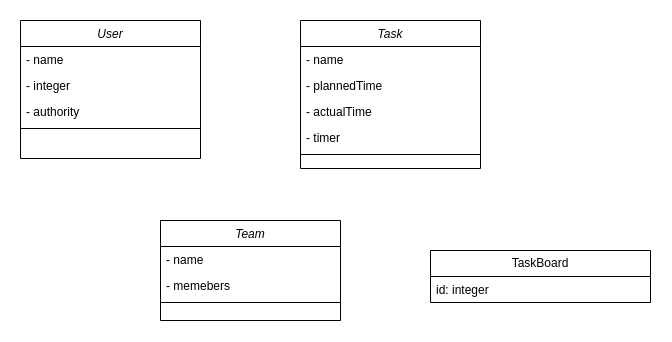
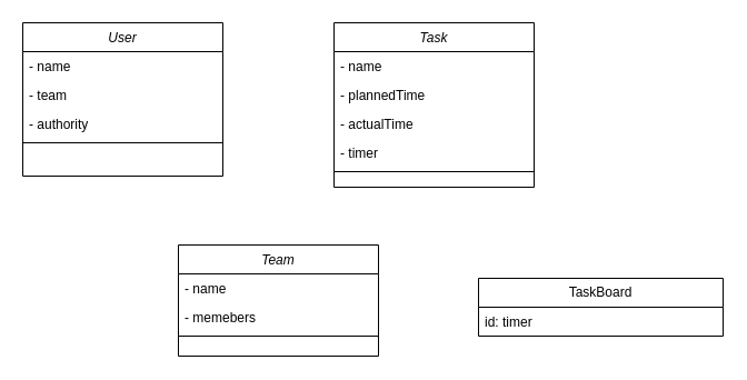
  <mxCell id="0" />
  <mxCell id="1" parent="0" />
  <mxCell id="2" value="User" style="swimlane;fontStyle=2;align=center;verticalAlign=top;childLayout=stackLayout;horizontal=1;startSize=26;horizontalStack=0;resizeParent=1;resizeLast=0;collapsible=1;marginBottom=0;rounded=0;shadow=0;strokeWidth=1;" parent="1" vertex="1"><mxGeometry x="20" y="20" width="180" height="138" as="geometry"><mxRectangle x="230" y="140" width="160" height="26" as="alternateBounds" /></mxGeometry></mxCell>
  <mxCell id="3" value="- name" style="text;align=left;verticalAlign=top;spacingLeft=4;spacingRight=4;overflow=hidden;rotatable=0;points=[[0,0.5],[1,0.5]];portConstraint=eastwest;rounded=0;shadow=0;html=0;" parent="2" vertex="1"><mxGeometry y="26" width="180" height="26" as="geometry" /></mxCell>
- <mxCell id="4" value="- integer" style="text;align=left;verticalAlign=top;spacingLeft=4;spacingRight=4;overflow=hidden;rotatable=0;points=[[0,0.5],[1,0.5]];portConstraint=eastwest;rounded=0;shadow=0;html=0;" parent="2" vertex="1"><mxGeometry y="52" width="180" height="26" as="geometry" /></mxCell>
+ <mxCell id="4" value="- team" style="text;align=left;verticalAlign=top;spacingLeft=4;spacingRight=4;overflow=hidden;rotatable=0;points=[[0,0.5],[1,0.5]];portConstraint=eastwest;rounded=0;shadow=0;html=0;" parent="2" vertex="1"><mxGeometry y="52" width="180" height="26" as="geometry" /></mxCell>
  <mxCell id="5" value="- authority" style="text;align=left;verticalAlign=top;spacingLeft=4;spacingRight=4;overflow=hidden;rotatable=0;points=[[0,0.5],[1,0.5]];portConstraint=eastwest;rounded=0;shadow=0;html=0;" parent="2" vertex="1"><mxGeometry y="78" width="180" height="26" as="geometry" /></mxCell>
  <mxCell id="6" value="" style="line;html=1;strokeWidth=1;align=left;verticalAlign=middle;spacingTop=-1;spacingLeft=3;spacingRight=3;rotatable=0;labelPosition=right;points=[];portConstraint=eastwest;" parent="2" vertex="1"><mxGeometry y="104" width="180" height="8" as="geometry" /></mxCell>
  <mxCell id="7" value="Task" style="swimlane;fontStyle=2;align=center;verticalAlign=top;childLayout=stackLayout;horizontal=1;startSize=26;horizontalStack=0;resizeParent=1;resizeLast=0;collapsible=1;marginBottom=0;rounded=0;shadow=0;strokeWidth=1;" parent="1" vertex="1"><mxGeometry x="300" y="20" width="180" height="148" as="geometry"><mxRectangle x="230" y="140" width="160" height="26" as="alternateBounds" /></mxGeometry></mxCell>
  <mxCell id="8" value="- name" style="text;align=left;verticalAlign=top;spacingLeft=4;spacingRight=4;overflow=hidden;rotatable=0;points=[[0,0.5],[1,0.5]];portConstraint=eastwest;rounded=0;shadow=0;html=0;" parent="7" vertex="1"><mxGeometry y="26" width="180" height="26" as="geometry" /></mxCell>
  <mxCell id="9" value="- plannedTime" style="text;align=left;verticalAlign=top;spacingLeft=4;spacingRight=4;overflow=hidden;rotatable=0;points=[[0,0.5],[1,0.5]];portConstraint=eastwest;rounded=0;shadow=0;html=0;" parent="7" vertex="1"><mxGeometry y="52" width="180" height="26" as="geometry" /></mxCell>
  <mxCell id="10" value="- actualTime" style="text;align=left;verticalAlign=top;spacingLeft=4;spacingRight=4;overflow=hidden;rotatable=0;points=[[0,0.5],[1,0.5]];portConstraint=eastwest;rounded=0;shadow=0;html=0;" parent="7" vertex="1"><mxGeometry y="78" width="180" height="26" as="geometry" /></mxCell>
  <mxCell id="11" value="- timer" style="text;align=left;verticalAlign=top;spacingLeft=4;spacingRight=4;overflow=hidden;rotatable=0;points=[[0,0.5],[1,0.5]];portConstraint=eastwest;rounded=0;shadow=0;html=0;" parent="7" vertex="1"><mxGeometry y="104" width="180" height="26" as="geometry" /></mxCell>
  <mxCell id="12" value="" style="line;html=1;strokeWidth=1;align=left;verticalAlign=middle;spacingTop=-1;spacingLeft=3;spacingRight=3;rotatable=0;labelPosition=right;points=[];portConstraint=eastwest;" parent="7" vertex="1"><mxGeometry y="130" width="180" height="8" as="geometry" /></mxCell>
  <mxCell id="13" value="Team" style="swimlane;fontStyle=2;align=center;verticalAlign=top;childLayout=stackLayout;horizontal=1;startSize=26;horizontalStack=0;resizeParent=1;resizeLast=0;collapsible=1;marginBottom=0;rounded=0;shadow=0;strokeWidth=1;" parent="1" vertex="1"><mxGeometry x="160" y="220" width="180" height="100" as="geometry"><mxRectangle x="230" y="140" width="160" height="26" as="alternateBounds" /></mxGeometry></mxCell>
  <mxCell id="14" value="- name" style="text;align=left;verticalAlign=top;spacingLeft=4;spacingRight=4;overflow=hidden;rotatable=0;points=[[0,0.5],[1,0.5]];portConstraint=eastwest;rounded=0;shadow=0;html=0;" parent="13" vertex="1"><mxGeometry y="26" width="180" height="26" as="geometry" /></mxCell>
  <mxCell id="15" value="- memebers" style="text;align=left;verticalAlign=top;spacingLeft=4;spacingRight=4;overflow=hidden;rotatable=0;points=[[0,0.5],[1,0.5]];portConstraint=eastwest;rounded=0;shadow=0;html=0;" parent="13" vertex="1"><mxGeometry y="52" width="180" height="26" as="geometry" /></mxCell>
  <mxCell id="16" value="" style="line;html=1;strokeWidth=1;align=left;verticalAlign=middle;spacingTop=-1;spacingLeft=3;spacingRight=3;rotatable=0;labelPosition=right;points=[];portConstraint=eastwest;" parent="13" vertex="1"><mxGeometry y="78" width="180" height="8" as="geometry" /></mxCell>
  <mxCell id="17" value="TaskBoard" style="swimlane;fontStyle=0;childLayout=stackLayout;horizontal=1;startSize=26;fillColor=none;horizontalStack=0;resizeParent=1;resizeParentMax=0;resizeLast=0;collapsible=1;marginBottom=0;whiteSpace=wrap;html=1;" vertex="1" parent="1"><mxGeometry x="430" y="250" width="220" height="52" as="geometry" /></mxCell>
- <mxCell id="18" value="id: integer" style="text;strokeColor=none;fillColor=none;align=left;verticalAlign=top;spacingLeft=4;spacingRight=4;overflow=hidden;rotatable=0;points=[[0,0.5],[1,0.5]];portConstraint=eastwest;whiteSpace=wrap;html=1;" vertex="1" parent="17"><mxGeometry y="26" width="220" height="26" as="geometry" /></mxCell>
+ <mxCell id="18" value="id: timer" style="text;strokeColor=none;fillColor=none;align=left;verticalAlign=top;spacingLeft=4;spacingRight=4;overflow=hidden;rotatable=0;points=[[0,0.5],[1,0.5]];portConstraint=eastwest;whiteSpace=wrap;html=1;" vertex="1" parent="17"><mxGeometry y="26" width="220" height="26" as="geometry" /></mxCell>
